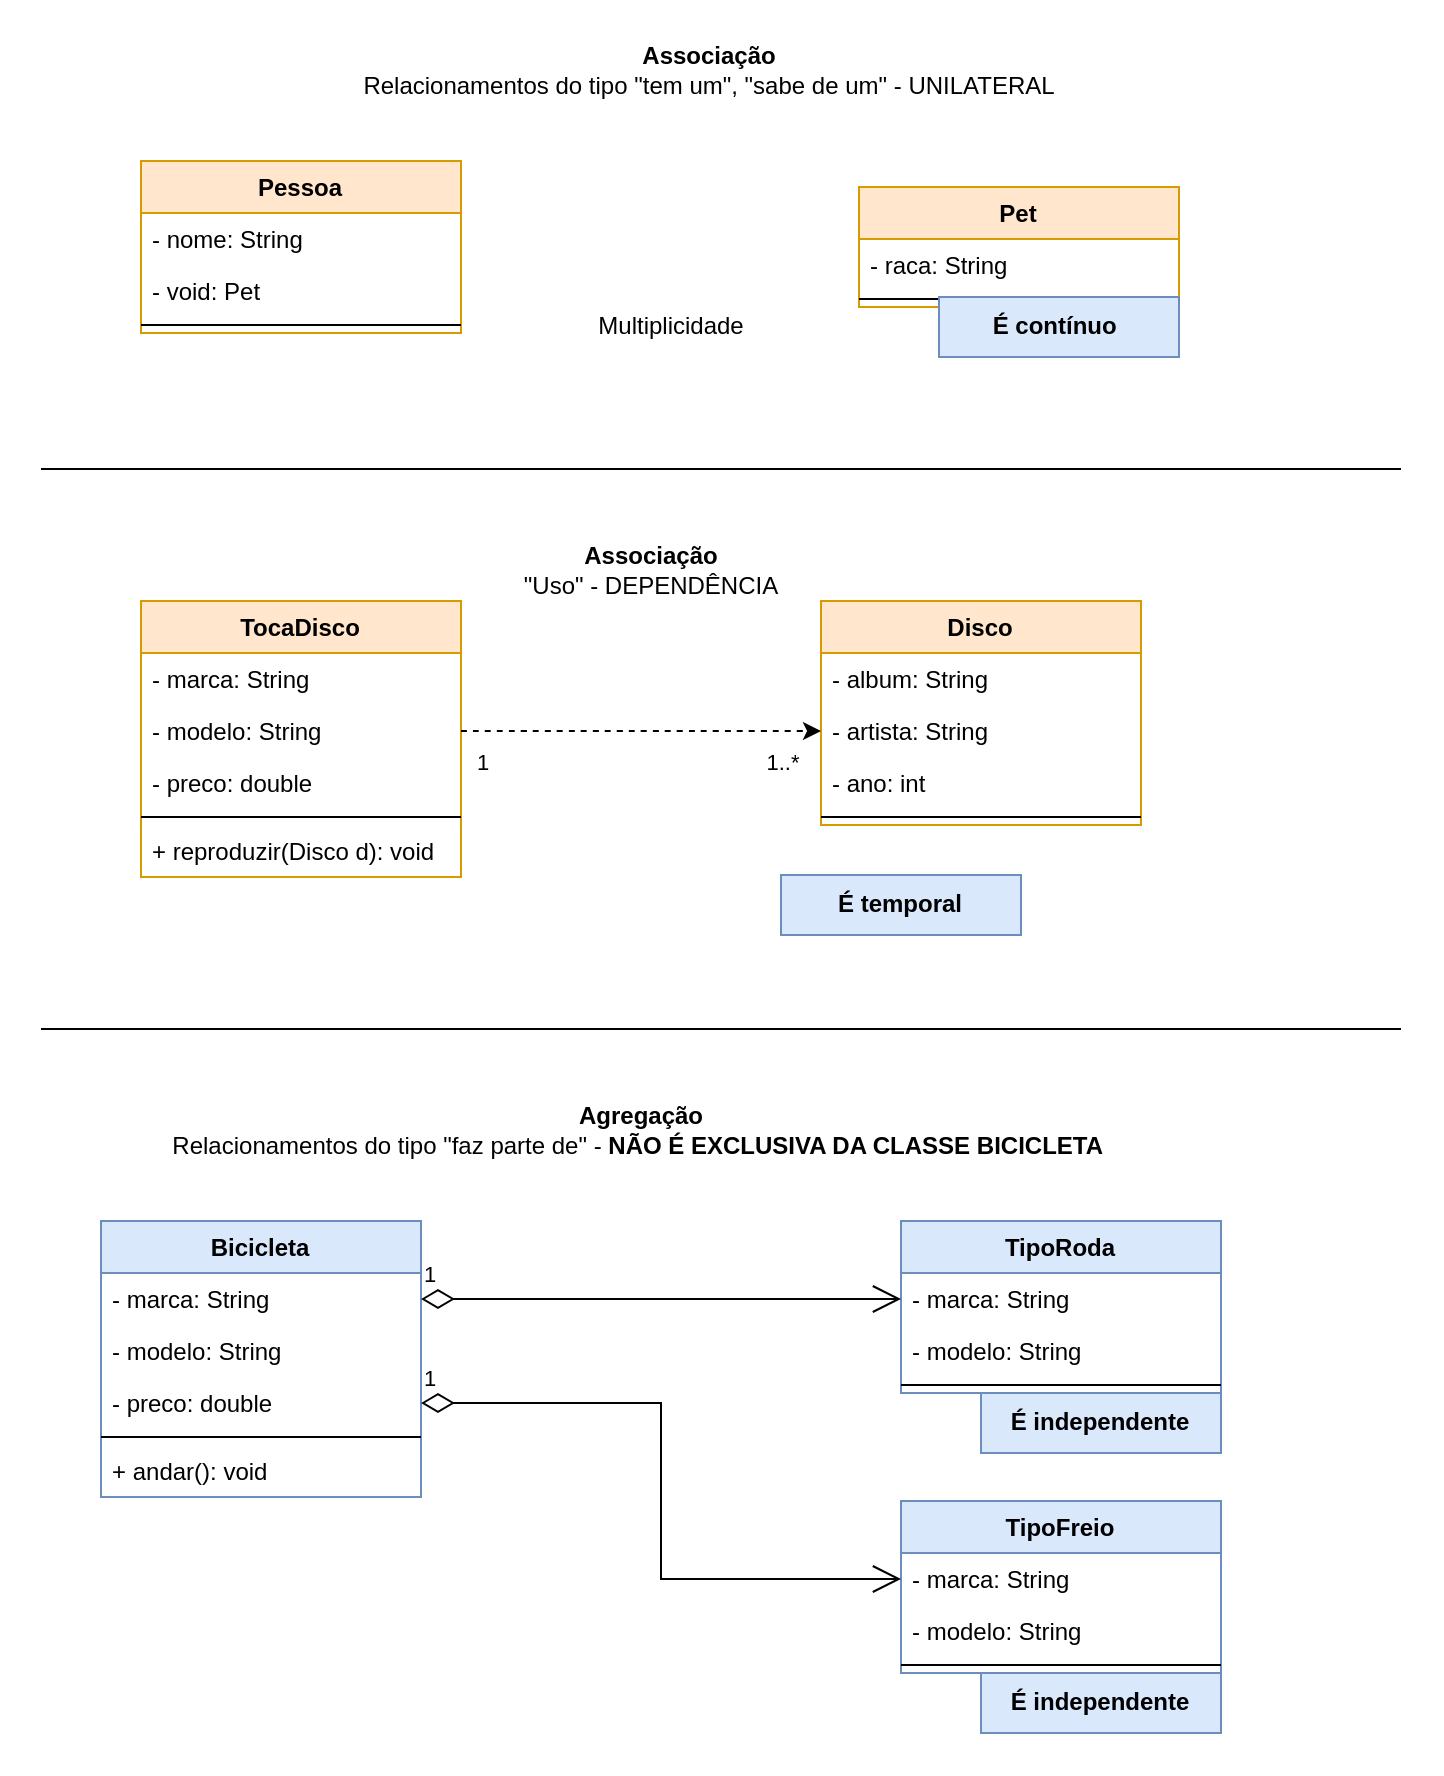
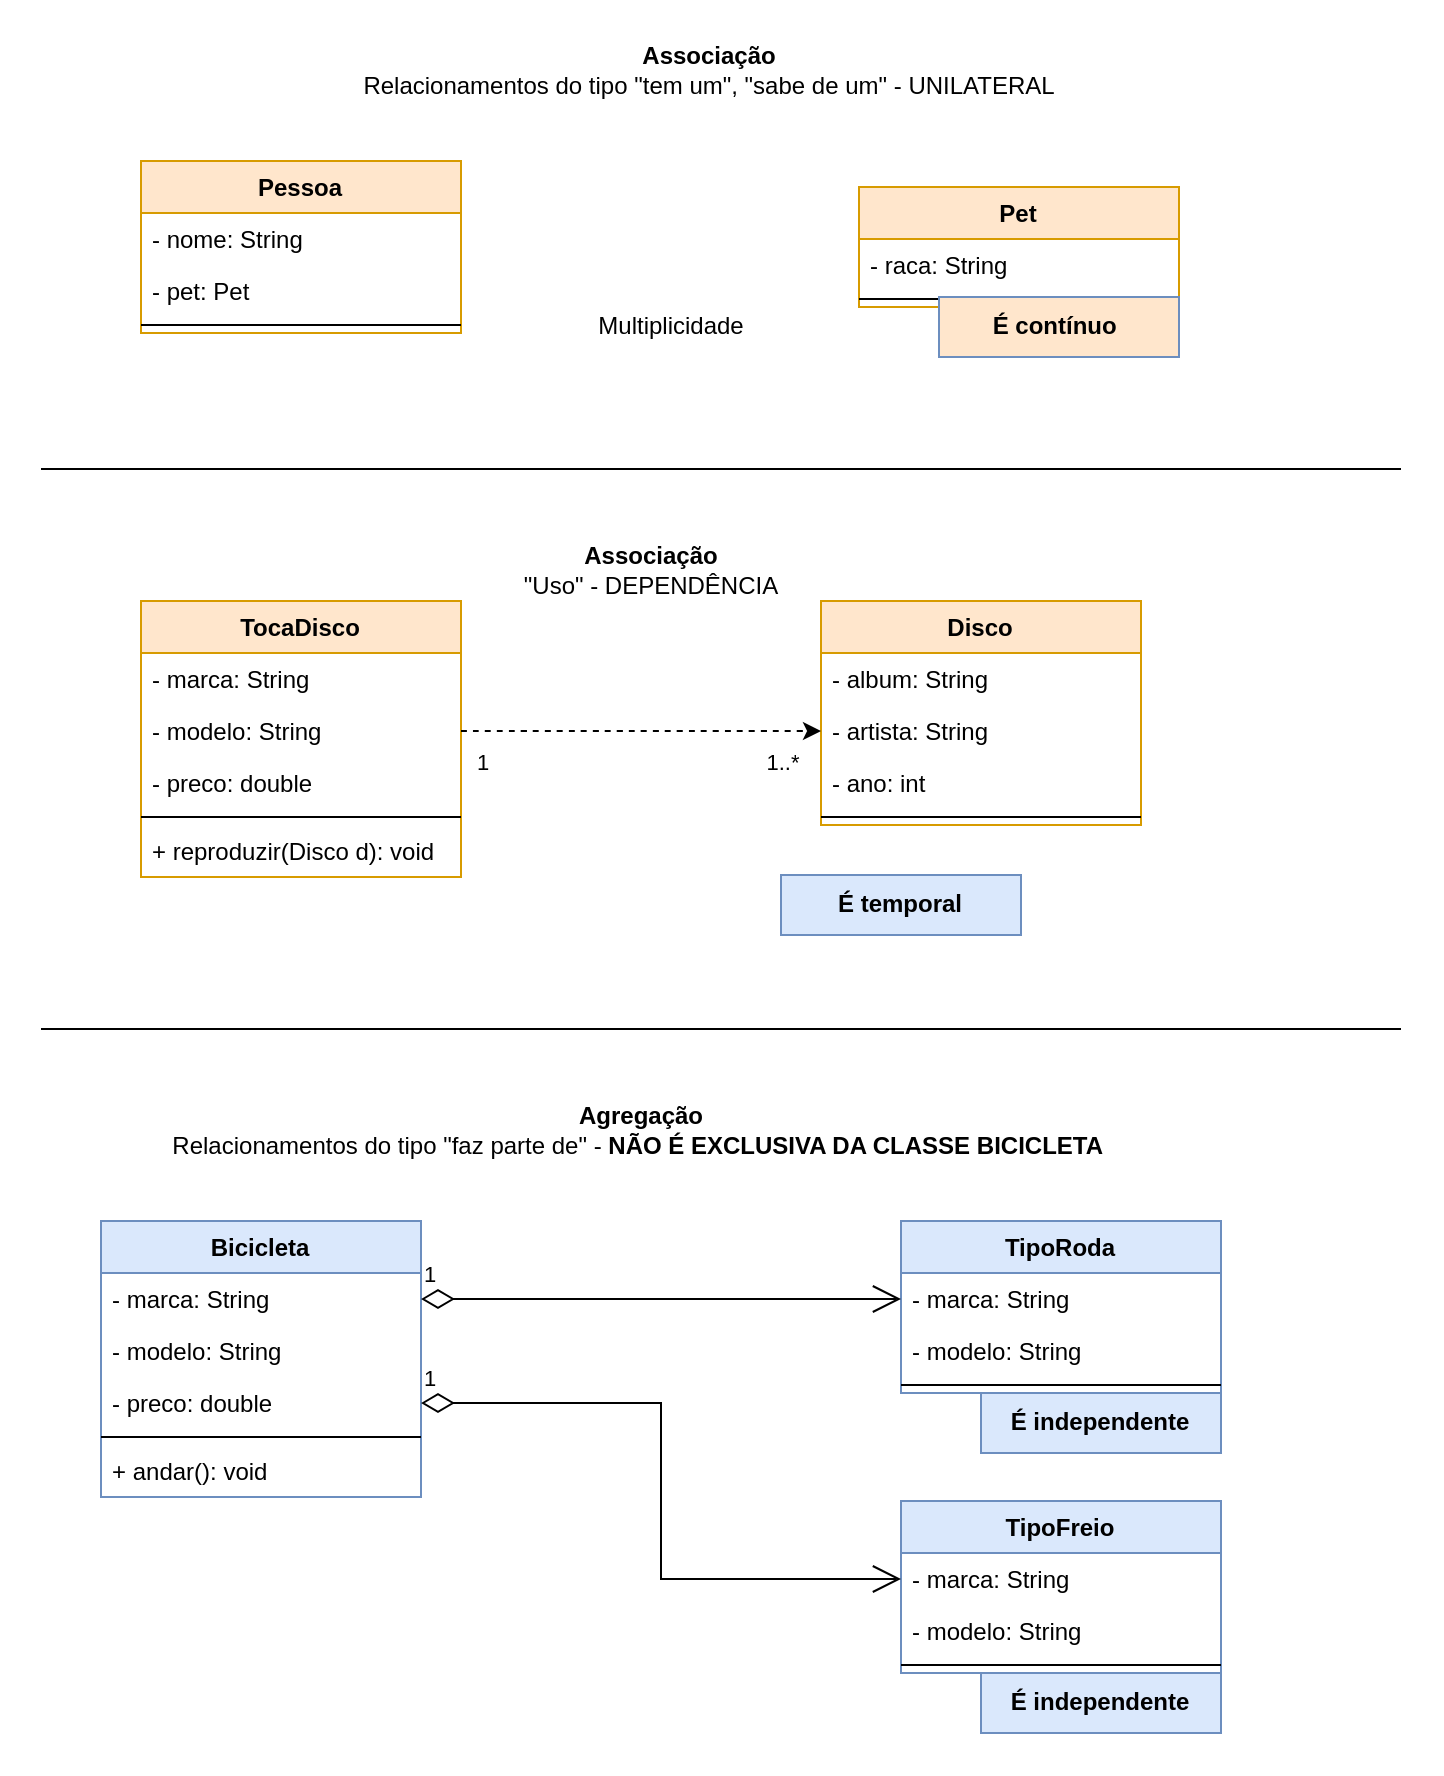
  <mxCell id="0" />
  <mxCell id="1" parent="0" />
  <mxCell id="2" value="Pessoa" style="swimlane;fontStyle=1;align=center;verticalAlign=top;childLayout=stackLayout;horizontal=1;startSize=26;horizontalStack=0;resizeParent=1;resizeParentMax=0;resizeLast=0;collapsible=1;marginBottom=0;sketch=0;fillColor=#ffe6cc;strokeColor=#d79b00;" vertex="1" parent="1"><mxGeometry x="70" y="80" width="160" height="86" as="geometry" /></mxCell>
  <mxCell id="3" value="- nome: String" style="text;strokeColor=none;fillColor=none;align=left;verticalAlign=top;spacingLeft=4;spacingRight=4;overflow=hidden;rotatable=0;points=[[0,0.5],[1,0.5]];portConstraint=eastwest;" vertex="1" parent="2"><mxGeometry y="26" width="160" height="26" as="geometry" /></mxCell>
- <mxCell id="4" value="- void: Pet" style="text;strokeColor=none;fillColor=none;align=left;verticalAlign=top;spacingLeft=4;spacingRight=4;overflow=hidden;rotatable=0;points=[[0,0.5],[1,0.5]];portConstraint=eastwest;" vertex="1" parent="2"><mxGeometry y="52" width="160" height="26" as="geometry" /></mxCell>
+ <mxCell id="4" value="- pet: Pet" style="text;strokeColor=none;fillColor=none;align=left;verticalAlign=top;spacingLeft=4;spacingRight=4;overflow=hidden;rotatable=0;points=[[0,0.5],[1,0.5]];portConstraint=eastwest;" vertex="1" parent="2"><mxGeometry y="52" width="160" height="26" as="geometry" /></mxCell>
  <mxCell id="5" value="" style="line;strokeWidth=1;fillColor=none;align=left;verticalAlign=middle;spacingTop=-1;spacingLeft=3;spacingRight=3;rotatable=0;labelPosition=right;points=[];portConstraint=eastwest;" vertex="1" parent="2"><mxGeometry y="78" width="160" height="8" as="geometry" /></mxCell>
  <mxCell id="6" value="Pet" style="swimlane;fontStyle=1;align=center;verticalAlign=top;childLayout=stackLayout;horizontal=1;startSize=26;horizontalStack=0;resizeParent=1;resizeParentMax=0;resizeLast=0;collapsible=1;marginBottom=0;fillColor=#ffe6cc;strokeColor=#d79b00;" vertex="1" parent="1"><mxGeometry x="429" y="93" width="160" height="60" as="geometry" /></mxCell>
  <mxCell id="7" value="- raca: String" style="text;strokeColor=none;fillColor=none;align=left;verticalAlign=top;spacingLeft=4;spacingRight=4;overflow=hidden;rotatable=0;points=[[0,0.5],[1,0.5]];portConstraint=eastwest;" vertex="1" parent="6"><mxGeometry y="26" width="160" height="26" as="geometry" /></mxCell>
  <mxCell id="8" value="" style="line;strokeWidth=1;fillColor=none;align=left;verticalAlign=middle;spacingTop=-1;spacingLeft=3;spacingRight=3;rotatable=0;labelPosition=right;points=[];portConstraint=eastwest;" vertex="1" parent="6"><mxGeometry y="52" width="160" height="8" as="geometry" /></mxCell>
  <mxCell id="9" value="&lt;b&gt;Associação&lt;/b&gt;&lt;br&gt;Relacionamentos do tipo &quot;tem um&quot;, &quot;sabe de um&quot; - UNILATERAL" style="text;html=1;align=center;verticalAlign=middle;resizable=0;points=[];autosize=1;strokeColor=none;fillColor=none;" vertex="1" parent="1"><mxGeometry x="174" y="20" width="360" height="30" as="geometry" /></mxCell>
  <mxCell id="10" value="Multiplicidade" style="text;html=1;align=center;verticalAlign=middle;resizable=0;points=[];autosize=1;strokeColor=none;fillColor=none;" vertex="1" parent="1"><mxGeometry x="290" y="153" width="90" height="20" as="geometry" /></mxCell>
  <mxCell id="11" value="TocaDisco" style="swimlane;fontStyle=1;align=center;verticalAlign=top;childLayout=stackLayout;horizontal=1;startSize=26;horizontalStack=0;resizeParent=1;resizeParentMax=0;resizeLast=0;collapsible=1;marginBottom=0;sketch=0;fillColor=#ffe6cc;strokeColor=#d79b00;" vertex="1" parent="1"><mxGeometry x="70" y="300" width="160" height="138" as="geometry" /></mxCell>
  <mxCell id="12" value="- marca: String" style="text;strokeColor=none;fillColor=none;align=left;verticalAlign=top;spacingLeft=4;spacingRight=4;overflow=hidden;rotatable=0;points=[[0,0.5],[1,0.5]];portConstraint=eastwest;" vertex="1" parent="11"><mxGeometry y="26" width="160" height="26" as="geometry" /></mxCell>
  <mxCell id="13" value="- modelo: String" style="text;strokeColor=none;fillColor=none;align=left;verticalAlign=top;spacingLeft=4;spacingRight=4;overflow=hidden;rotatable=0;points=[[0,0.5],[1,0.5]];portConstraint=eastwest;" vertex="1" parent="11"><mxGeometry y="52" width="160" height="26" as="geometry" /></mxCell>
  <mxCell id="14" value="- preco: double" style="text;strokeColor=none;fillColor=none;align=left;verticalAlign=top;spacingLeft=4;spacingRight=4;overflow=hidden;rotatable=0;points=[[0,0.5],[1,0.5]];portConstraint=eastwest;" vertex="1" parent="11"><mxGeometry y="78" width="160" height="26" as="geometry" /></mxCell>
  <mxCell id="15" value="" style="line;strokeWidth=1;fillColor=none;align=left;verticalAlign=middle;spacingTop=-1;spacingLeft=3;spacingRight=3;rotatable=0;labelPosition=right;points=[];portConstraint=eastwest;" vertex="1" parent="11"><mxGeometry y="104" width="160" height="8" as="geometry" /></mxCell>
  <mxCell id="16" value="+ reproduzir(Disco d): void" style="text;strokeColor=none;fillColor=none;align=left;verticalAlign=top;spacingLeft=4;spacingRight=4;overflow=hidden;rotatable=0;points=[[0,0.5],[1,0.5]];portConstraint=eastwest;" vertex="1" parent="11"><mxGeometry y="112" width="160" height="26" as="geometry" /></mxCell>
  <mxCell id="17" value="&lt;b&gt;Associação&lt;/b&gt;&lt;br&gt;&quot;Uso&quot; - DEPENDÊNCIA" style="text;html=1;align=center;verticalAlign=middle;resizable=0;points=[];autosize=1;strokeColor=none;fillColor=none;" vertex="1" parent="1"><mxGeometry x="255" y="270" width="140" height="30" as="geometry" /></mxCell>
  <mxCell id="18" value="Disco" style="swimlane;fontStyle=1;align=center;verticalAlign=top;childLayout=stackLayout;horizontal=1;startSize=26;horizontalStack=0;resizeParent=1;resizeParentMax=0;resizeLast=0;collapsible=1;marginBottom=0;sketch=0;fillColor=#ffe6cc;strokeColor=#d79b00;" vertex="1" parent="1"><mxGeometry x="410" y="300" width="160" height="112" as="geometry" /></mxCell>
  <mxCell id="19" value="- album: String" style="text;strokeColor=none;fillColor=none;align=left;verticalAlign=top;spacingLeft=4;spacingRight=4;overflow=hidden;rotatable=0;points=[[0,0.5],[1,0.5]];portConstraint=eastwest;" vertex="1" parent="18"><mxGeometry y="26" width="160" height="26" as="geometry" /></mxCell>
  <mxCell id="20" value="- artista: String" style="text;strokeColor=none;fillColor=none;align=left;verticalAlign=top;spacingLeft=4;spacingRight=4;overflow=hidden;rotatable=0;points=[[0,0.5],[1,0.5]];portConstraint=eastwest;" vertex="1" parent="18"><mxGeometry y="52" width="160" height="26" as="geometry" /></mxCell>
  <mxCell id="21" value="- ano: int" style="text;strokeColor=none;fillColor=none;align=left;verticalAlign=top;spacingLeft=4;spacingRight=4;overflow=hidden;rotatable=0;points=[[0,0.5],[1,0.5]];portConstraint=eastwest;" vertex="1" parent="18"><mxGeometry y="78" width="160" height="26" as="geometry" /></mxCell>
  <mxCell id="22" value="" style="line;strokeWidth=1;fillColor=none;align=left;verticalAlign=middle;spacingTop=-1;spacingLeft=3;spacingRight=3;rotatable=0;labelPosition=right;points=[];portConstraint=eastwest;" vertex="1" parent="18"><mxGeometry y="104" width="160" height="8" as="geometry" /></mxCell>
  <mxCell id="23" style="edgeStyle=orthogonalEdgeStyle;curved=1;rounded=0;orthogonalLoop=1;jettySize=auto;html=1;exitX=1;exitY=0.5;exitDx=0;exitDy=0;entryX=0;entryY=0.5;entryDx=0;entryDy=0;dashed=1;" edge="1" parent="1" source="13" target="20"><mxGeometry relative="1" as="geometry" /></mxCell>
  <mxCell id="24" value="1" style="edgeLabel;html=1;align=center;verticalAlign=middle;resizable=0;points=[];" vertex="1" connectable="0" parent="23"><mxGeometry x="-0.778" y="-1" relative="1" as="geometry"><mxPoint x="-10" y="14" as="offset" /></mxGeometry></mxCell>
  <mxCell id="25" value="1..*" style="edgeLabel;html=1;align=center;verticalAlign=middle;resizable=0;points=[];" vertex="1" connectable="0" parent="23"><mxGeometry x="0.778" y="-1" relative="1" as="geometry"><mxPoint y="14" as="offset" /></mxGeometry></mxCell>
- <mxCell id="26" value="&lt;b&gt;É contínuo&amp;nbsp;&lt;/b&gt;" style="whiteSpace=wrap;html=1;sketch=0;fillColor=#dae8fc;strokeColor=#6c8ebf;" vertex="1" parent="1"><mxGeometry x="469" y="148" width="120" height="30" as="geometry" /></mxCell>
+ <mxCell id="26" value="&lt;b&gt;É contínuo&amp;nbsp;&lt;/b&gt;" style="whiteSpace=wrap;html=1;sketch=0;fillColor=#ffe6cc;strokeColor=#6c8ebf;" vertex="1" parent="1"><mxGeometry x="469" y="148" width="120" height="30" as="geometry" /></mxCell>
  <mxCell id="27" value="&lt;b&gt;É temporal&lt;/b&gt;" style="whiteSpace=wrap;html=1;sketch=0;fillColor=#dae8fc;strokeColor=#6c8ebf;" vertex="1" parent="1"><mxGeometry x="390" y="437" width="120" height="30" as="geometry" /></mxCell>
  <mxCell id="28" value="" style="line;strokeWidth=1;fillColor=none;align=left;verticalAlign=middle;spacingTop=-1;spacingLeft=3;spacingRight=3;rotatable=0;labelPosition=right;points=[];portConstraint=eastwest;sketch=0;" vertex="1" parent="1"><mxGeometry x="20" y="230" width="680" height="8" as="geometry" /></mxCell>
  <mxCell id="29" value="&lt;b&gt;Agregação&lt;br&gt;&lt;/b&gt;Relacionamentos do tipo &quot;faz parte de&quot; - &lt;b&gt;NÃO É EXCLUSIVA DA CLASSE BICICLETA&amp;nbsp;&lt;/b&gt;" style="text;html=1;align=center;verticalAlign=middle;resizable=0;points=[];autosize=1;strokeColor=none;fillColor=none;" vertex="1" parent="1"><mxGeometry x="80" y="550" width="480" height="30" as="geometry" /></mxCell>
  <mxCell id="30" value="" style="line;strokeWidth=1;fillColor=none;align=left;verticalAlign=middle;spacingTop=-1;spacingLeft=3;spacingRight=3;rotatable=0;labelPosition=right;points=[];portConstraint=eastwest;sketch=0;" vertex="1" parent="1"><mxGeometry x="20" y="510" width="680" height="8" as="geometry" /></mxCell>
  <mxCell id="31" value="Bicicleta" style="swimlane;fontStyle=1;align=center;verticalAlign=top;childLayout=stackLayout;horizontal=1;startSize=26;horizontalStack=0;resizeParent=1;resizeParentMax=0;resizeLast=0;collapsible=1;marginBottom=0;sketch=0;fillColor=#dae8fc;strokeColor=#6c8ebf;" vertex="1" parent="1"><mxGeometry x="50" y="610" width="160" height="138" as="geometry" /></mxCell>
  <mxCell id="32" value="- marca: String" style="text;strokeColor=none;fillColor=none;align=left;verticalAlign=top;spacingLeft=4;spacingRight=4;overflow=hidden;rotatable=0;points=[[0,0.5],[1,0.5]];portConstraint=eastwest;" vertex="1" parent="31"><mxGeometry y="26" width="160" height="26" as="geometry" /></mxCell>
  <mxCell id="33" value="- modelo: String" style="text;strokeColor=none;fillColor=none;align=left;verticalAlign=top;spacingLeft=4;spacingRight=4;overflow=hidden;rotatable=0;points=[[0,0.5],[1,0.5]];portConstraint=eastwest;" vertex="1" parent="31"><mxGeometry y="52" width="160" height="26" as="geometry" /></mxCell>
  <mxCell id="34" value="- preco: double" style="text;strokeColor=none;fillColor=none;align=left;verticalAlign=top;spacingLeft=4;spacingRight=4;overflow=hidden;rotatable=0;points=[[0,0.5],[1,0.5]];portConstraint=eastwest;" vertex="1" parent="31"><mxGeometry y="78" width="160" height="26" as="geometry" /></mxCell>
  <mxCell id="35" value="" style="line;strokeWidth=1;fillColor=none;align=left;verticalAlign=middle;spacingTop=-1;spacingLeft=3;spacingRight=3;rotatable=0;labelPosition=right;points=[];portConstraint=eastwest;" vertex="1" parent="31"><mxGeometry y="104" width="160" height="8" as="geometry" /></mxCell>
  <mxCell id="36" value="+ andar(): void" style="text;strokeColor=none;fillColor=none;align=left;verticalAlign=top;spacingLeft=4;spacingRight=4;overflow=hidden;rotatable=0;points=[[0,0.5],[1,0.5]];portConstraint=eastwest;" vertex="1" parent="31"><mxGeometry y="112" width="160" height="26" as="geometry" /></mxCell>
  <mxCell id="37" value="TipoRoda" style="swimlane;fontStyle=1;align=center;verticalAlign=top;childLayout=stackLayout;horizontal=1;startSize=26;horizontalStack=0;resizeParent=1;resizeParentMax=0;resizeLast=0;collapsible=1;marginBottom=0;sketch=0;fillColor=#dae8fc;strokeColor=#6c8ebf;" vertex="1" parent="1"><mxGeometry x="450" y="610" width="160" height="86" as="geometry" /></mxCell>
  <mxCell id="38" value="- marca: String" style="text;strokeColor=none;fillColor=none;align=left;verticalAlign=top;spacingLeft=4;spacingRight=4;overflow=hidden;rotatable=0;points=[[0,0.5],[1,0.5]];portConstraint=eastwest;" vertex="1" parent="37"><mxGeometry y="26" width="160" height="26" as="geometry" /></mxCell>
  <mxCell id="39" value="- modelo: String" style="text;strokeColor=none;fillColor=none;align=left;verticalAlign=top;spacingLeft=4;spacingRight=4;overflow=hidden;rotatable=0;points=[[0,0.5],[1,0.5]];portConstraint=eastwest;" vertex="1" parent="37"><mxGeometry y="52" width="160" height="26" as="geometry" /></mxCell>
  <mxCell id="40" value="" style="line;strokeWidth=1;fillColor=none;align=left;verticalAlign=middle;spacingTop=-1;spacingLeft=3;spacingRight=3;rotatable=0;labelPosition=right;points=[];portConstraint=eastwest;" vertex="1" parent="37"><mxGeometry y="78" width="160" height="8" as="geometry" /></mxCell>
  <mxCell id="41" value="TipoFreio" style="swimlane;fontStyle=1;align=center;verticalAlign=top;childLayout=stackLayout;horizontal=1;startSize=26;horizontalStack=0;resizeParent=1;resizeParentMax=0;resizeLast=0;collapsible=1;marginBottom=0;sketch=0;fillColor=#dae8fc;strokeColor=#6c8ebf;" vertex="1" parent="1"><mxGeometry x="450" y="750" width="160" height="86" as="geometry" /></mxCell>
  <mxCell id="42" value="- marca: String" style="text;strokeColor=none;fillColor=none;align=left;verticalAlign=top;spacingLeft=4;spacingRight=4;overflow=hidden;rotatable=0;points=[[0,0.5],[1,0.5]];portConstraint=eastwest;" vertex="1" parent="41"><mxGeometry y="26" width="160" height="26" as="geometry" /></mxCell>
  <mxCell id="43" value="- modelo: String" style="text;strokeColor=none;fillColor=none;align=left;verticalAlign=top;spacingLeft=4;spacingRight=4;overflow=hidden;rotatable=0;points=[[0,0.5],[1,0.5]];portConstraint=eastwest;" vertex="1" parent="41"><mxGeometry y="52" width="160" height="26" as="geometry" /></mxCell>
  <mxCell id="44" value="" style="line;strokeWidth=1;fillColor=none;align=left;verticalAlign=middle;spacingTop=-1;spacingLeft=3;spacingRight=3;rotatable=0;labelPosition=right;points=[];portConstraint=eastwest;" vertex="1" parent="41"><mxGeometry y="78" width="160" height="8" as="geometry" /></mxCell>
  <mxCell id="45" value="&lt;b&gt;É independente&lt;/b&gt;" style="whiteSpace=wrap;html=1;sketch=0;fillColor=#dae8fc;strokeColor=#6c8ebf;" vertex="1" parent="1"><mxGeometry x="490" y="696" width="120" height="30" as="geometry" /></mxCell>
  <mxCell id="46" value="&lt;b&gt;É independente&lt;/b&gt;" style="whiteSpace=wrap;html=1;sketch=0;fillColor=#dae8fc;strokeColor=#6c8ebf;" vertex="1" parent="1"><mxGeometry x="490" y="836" width="120" height="30" as="geometry" /></mxCell>
  <mxCell id="47" value="1" style="endArrow=open;html=1;endSize=12;startArrow=diamondThin;startSize=14;startFill=0;edgeStyle=orthogonalEdgeStyle;align=left;verticalAlign=bottom;rounded=0;exitX=1;exitY=0.5;exitDx=0;exitDy=0;entryX=0;entryY=0.5;entryDx=0;entryDy=0;" edge="1" parent="1" source="32" target="38"><mxGeometry x="-1" y="3" relative="1" as="geometry"><mxPoint x="240" y="630" as="sourcePoint" /><mxPoint x="400" y="630" as="targetPoint" /></mxGeometry></mxCell>
  <mxCell id="48" value="1" style="endArrow=open;html=1;endSize=12;startArrow=diamondThin;startSize=14;startFill=0;edgeStyle=orthogonalEdgeStyle;align=left;verticalAlign=bottom;rounded=0;entryX=0;entryY=0.5;entryDx=0;entryDy=0;exitX=1;exitY=0.5;exitDx=0;exitDy=0;" edge="1" parent="1" source="34" target="42"><mxGeometry x="-1" y="3" relative="1" as="geometry"><mxPoint x="220" y="700" as="sourcePoint" /><mxPoint x="445" y="695" as="targetPoint" /></mxGeometry></mxCell>
